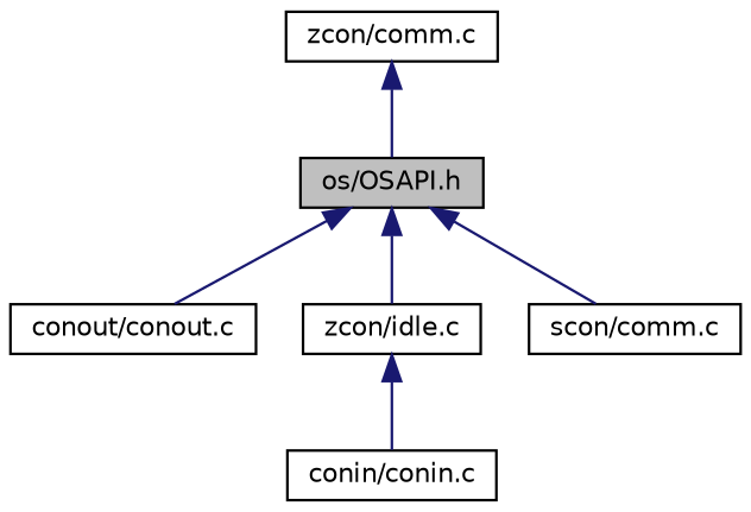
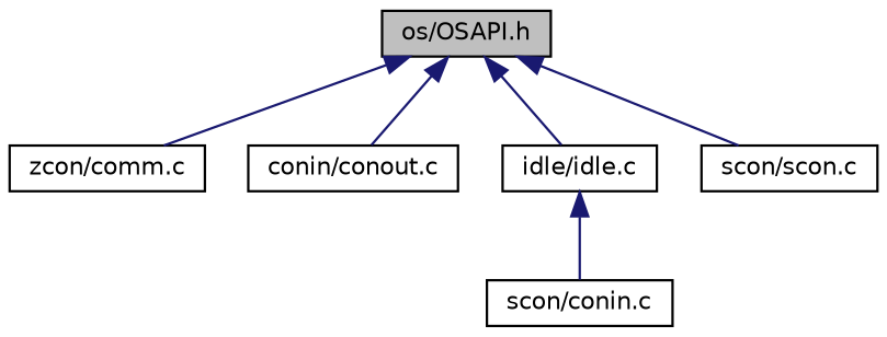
  digraph {
    node [color=black fillcolor=white fontname=Helvetica fontsize=10 shape=record style=filled]
    edge [color=midnightblue dir=back fontname=Helvetica fontsize=10 labelfontname=Helvetica labelfontsize=10 style=solid]
    n1 [fillcolor=grey75 fontcolor=black height=0.2 label="os/OSAPI.h" width=0.4]
    n2 [height=0.2 label="zcon/comm.c" width=0.4]
-   n3 [height=0.2 label="conout/conout.c" width=0.4]
-   n4 [height=0.2 label="zcon/idle.c" width=0.4]
-   n5 [height=0.2 label="scon/comm.c" width=0.4]
-   n6 [height=0.2 label="conin/conin.c" width=0.4]
-   n2 -> n1
+   n3 [height=0.2 label="conin/conout.c" width=0.4]
+   n4 [height=0.2 label="idle/idle.c" width=0.4]
+   n5 [height=0.2 label="scon/scon.c" width=0.4]
+   n6 [height=0.2 label="scon/conin.c" width=0.4]
+   n1 -> n2
    n1 -> n3
    n1 -> n4
    n1 -> n5
    n4 -> n6
  }
